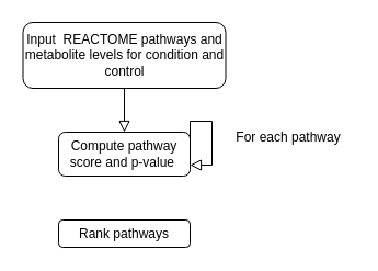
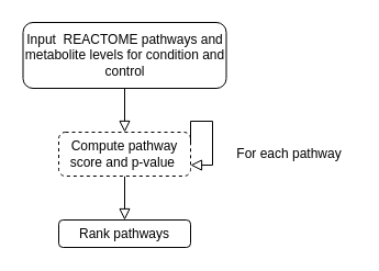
  <mxCell id="0" />
  <mxCell id="1" parent="0" />
  <mxCell id="2" value="" style="rounded=0;html=1;jettySize=auto;orthogonalLoop=1;fontSize=11;endArrow=block;endFill=0;endSize=8;strokeWidth=1;shadow=0;labelBackgroundColor=none;edgeStyle=orthogonalEdgeStyle;entryX=0.5;entryY=0;entryDx=0;entryDy=0;" parent="1" source="3" target="5" edge="1"><mxGeometry relative="1" as="geometry"><mxPoint x="113" y="130" as="targetPoint" /></mxGeometry></mxCell>
  <mxCell id="3" value="Input &amp;nbsp;REACTOME pathways and metabolite levels for condition and control" style="rounded=1;whiteSpace=wrap;html=1;fontSize=12;glass=0;strokeWidth=1;shadow=0;" parent="1" vertex="1"><mxGeometry x="20.5" y="20" width="185" height="60" as="geometry" /></mxCell>
- <mxCell id="5" value="Compute pathway score and p-value&amp;nbsp;" style="rounded=1;whiteSpace=wrap;html=1;fontSize=12;glass=0;strokeWidth=1;shadow=0;" parent="1" vertex="1"><mxGeometry x="53" y="120" width="120" height="40" as="geometry" /></mxCell>
+ <mxCell id="4" value="" style="edgeStyle=orthogonalEdgeStyle;rounded=0;html=1;jettySize=auto;orthogonalLoop=1;fontSize=11;endArrow=block;endFill=0;endSize=8;strokeWidth=1;shadow=0;labelBackgroundColor=none;exitX=0.5;exitY=1;exitDx=0;exitDy=0;entryX=0.5;entryY=0;entryDx=0;entryDy=0;" parent="1" source="5" target="6" edge="1"><mxGeometry y="10" relative="1" as="geometry"><mxPoint as="offset" /><mxPoint x="233" y="190" as="targetPoint" /></mxGeometry></mxCell>
+ <mxCell id="5" value="Compute pathway score and p-value&amp;nbsp;" style="rounded=1;whiteSpace=wrap;html=1;fontSize=12;glass=0;strokeWidth=1;shadow=0;dashed=1;" parent="1" vertex="1"><mxGeometry x="53" y="120" width="120" height="40" as="geometry" /></mxCell>
  <mxCell id="6" value="Rank pathways" style="rounded=1;whiteSpace=wrap;html=1;fontSize=12;glass=0;strokeWidth=1;shadow=0;" vertex="1" parent="1"><mxGeometry x="53" y="200" width="120" height="25" as="geometry" /></mxCell>
  <mxCell id="7" value="" style="rounded=0;html=1;jettySize=auto;orthogonalLoop=1;fontSize=11;endArrow=block;endFill=0;endSize=8;strokeWidth=1;shadow=0;labelBackgroundColor=none;edgeStyle=orthogonalEdgeStyle;entryX=1;entryY=0.75;entryDx=0;entryDy=0;exitX=1;exitY=0.25;exitDx=0;exitDy=0;" edge="1" parent="1" source="5" target="5"><mxGeometry relative="1" as="geometry"><mxPoint x="123" y="90" as="sourcePoint" /><mxPoint x="123" y="130" as="targetPoint" /><Array as="points"><mxPoint x="173" y="110" /><mxPoint x="193" y="110" /><mxPoint x="193" y="150" /></Array></mxGeometry></mxCell>
- <mxCell id="8" value="For each pathway" style="whiteSpace=wrap;html=1;strokeColor=none;" vertex="1" parent="1"><mxGeometry x="203" y="95" width="120" height="60" as="geometry" /></mxCell>
+ <mxCell id="8" value="For each pathway" style="whiteSpace=wrap;html=1;strokeColor=none;" vertex="1" parent="1"><mxGeometry x="203" y="110" width="120" height="60" as="geometry" /></mxCell>
